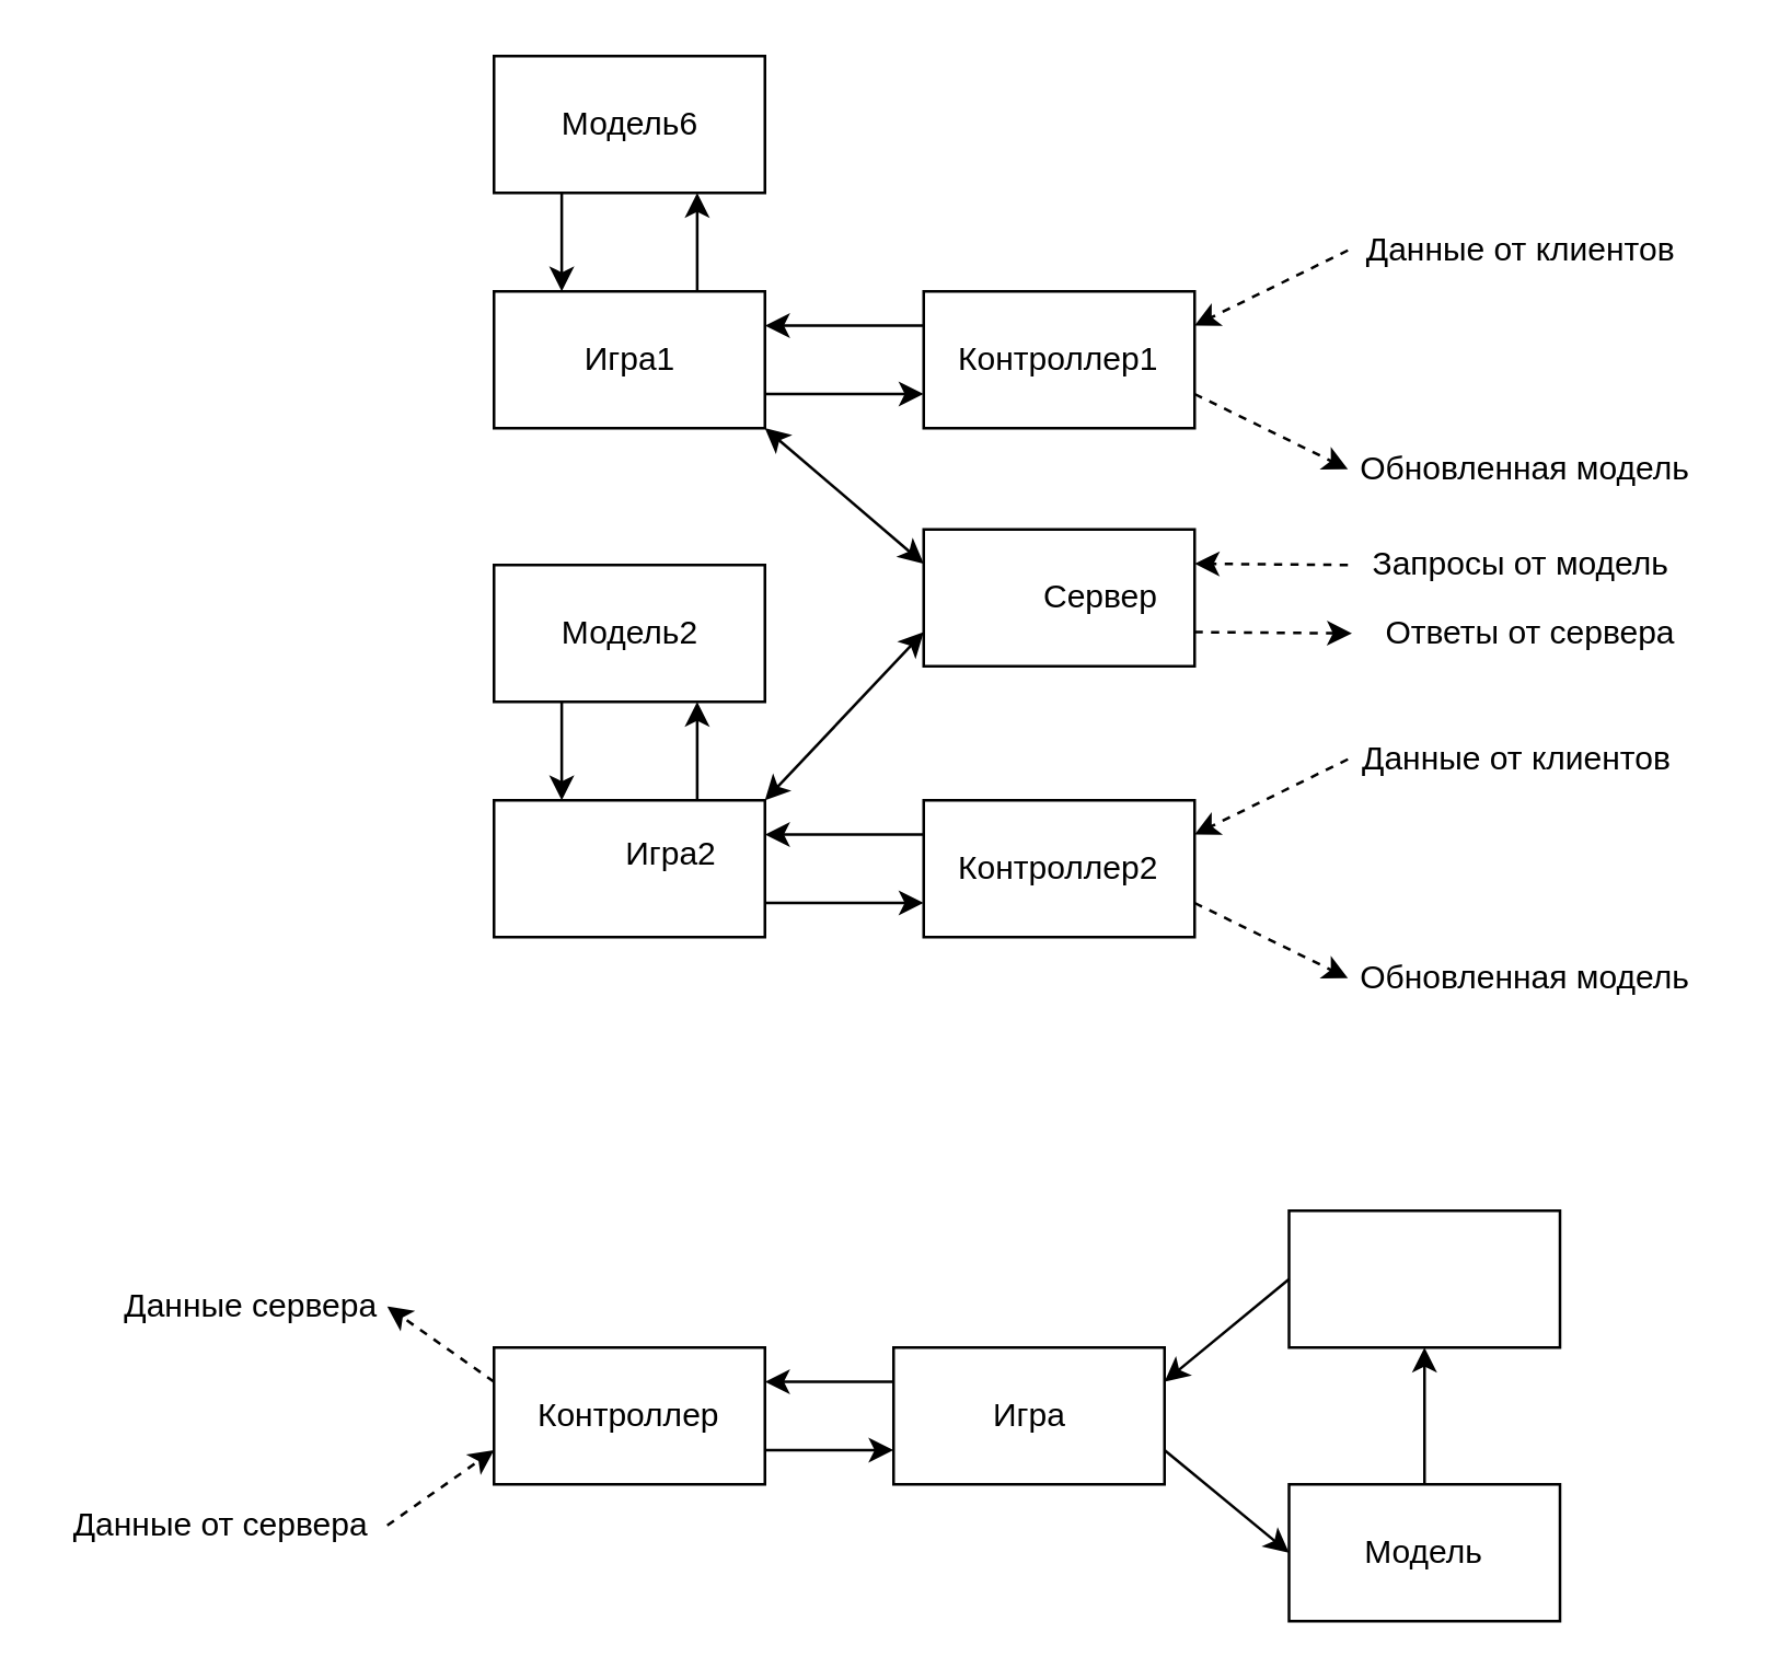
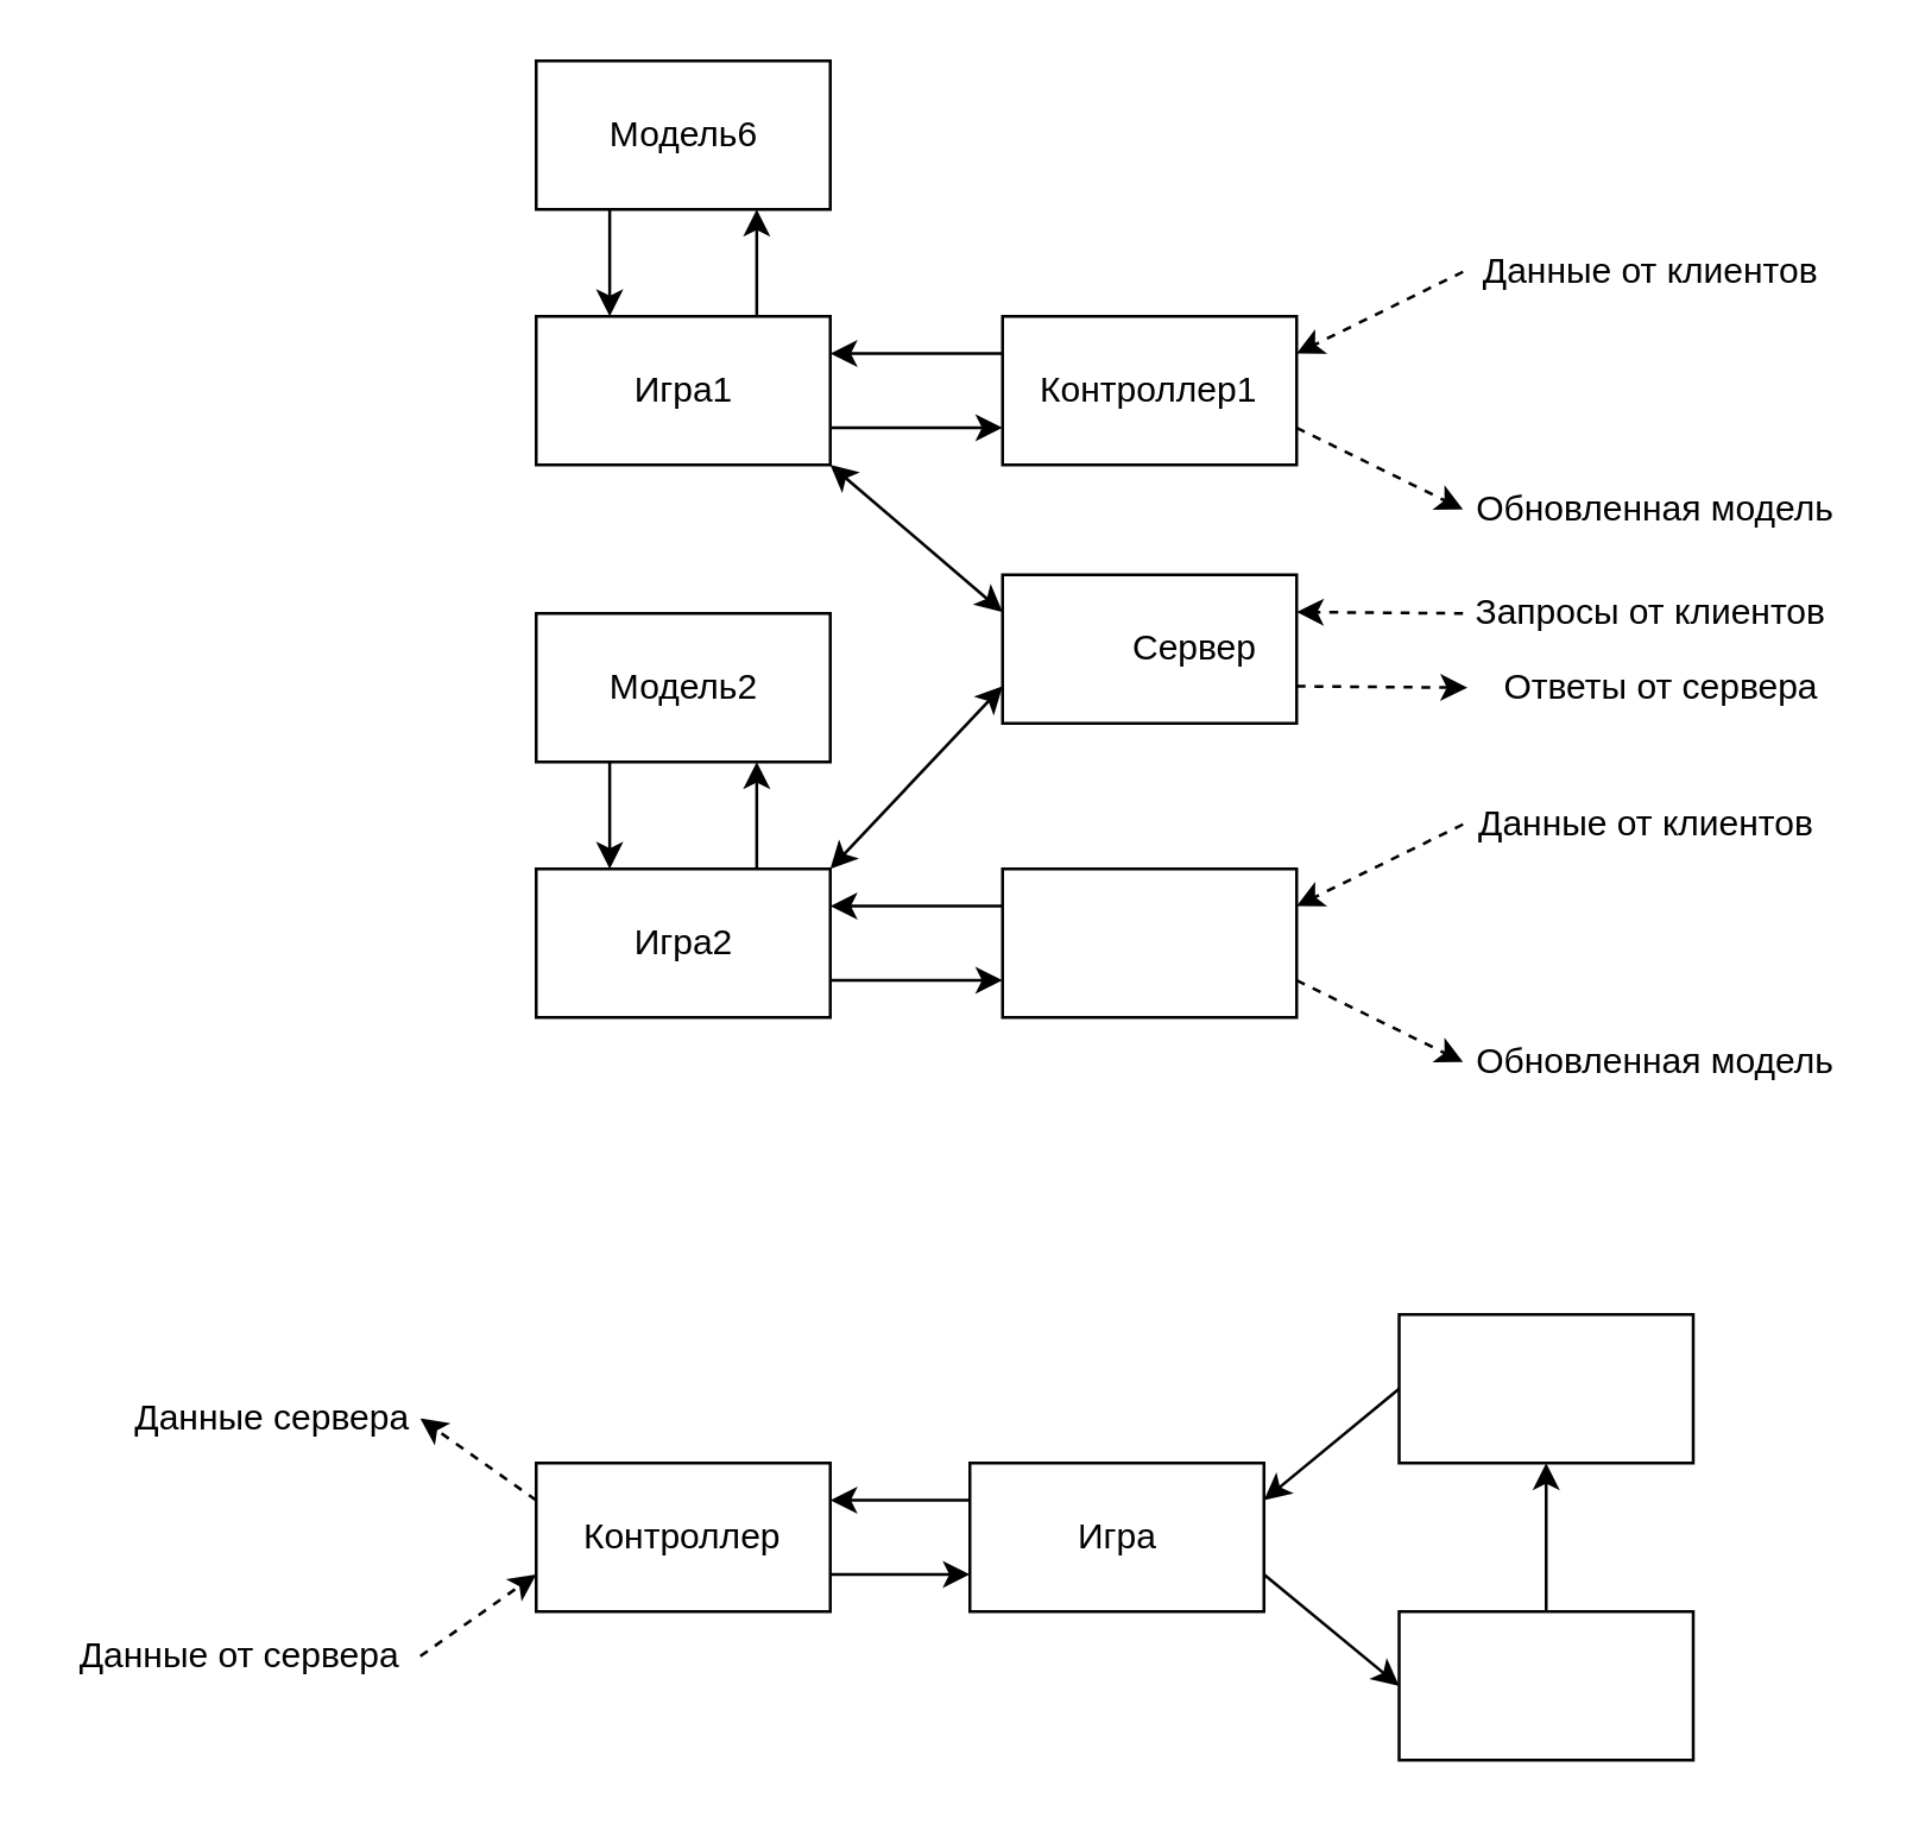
  <mxCell id="0" />
  <mxCell id="1" parent="0" />
  <mxCell id="2" value="" style="rounded=0;whiteSpace=wrap;html=1;" parent="1" vertex="1"><mxGeometry x="180" y="20" width="99" height="50" as="geometry" /></mxCell>
  <mxCell id="3" value="Модель6" style="text;html=1;strokeColor=none;fillColor=none;align=center;verticalAlign=middle;whiteSpace=wrap;rounded=0;" parent="1" vertex="1"><mxGeometry x="199.5" y="30" width="60" height="30" as="geometry" /></mxCell>
  <mxCell id="4" value="" style="rounded=0;whiteSpace=wrap;html=1;" parent="1" vertex="1"><mxGeometry x="337" y="193" width="99" height="50" as="geometry" /></mxCell>
  <mxCell id="5" value="" style="rounded=0;whiteSpace=wrap;html=1;" parent="1" vertex="1"><mxGeometry x="180" y="106" width="99" height="50" as="geometry" /></mxCell>
  <mxCell id="6" value="Сервер" style="text;html=1;strokeColor=none;fillColor=none;align=center;verticalAlign=middle;whiteSpace=wrap;rounded=0;" parent="1" vertex="1"><mxGeometry x="371.5" y="203" width="60" height="30" as="geometry" /></mxCell>
  <mxCell id="7" value="Игра1" style="text;html=1;strokeColor=none;fillColor=none;align=center;verticalAlign=middle;whiteSpace=wrap;rounded=0;" parent="1" vertex="1"><mxGeometry x="199.5" y="116" width="60" height="30" as="geometry" /></mxCell>
  <mxCell id="8" value="" style="rounded=0;whiteSpace=wrap;html=1;" parent="1" vertex="1"><mxGeometry x="337" y="106" width="99" height="50" as="geometry" /></mxCell>
  <mxCell id="9" value="Контроллер1" style="text;html=1;strokeColor=none;fillColor=none;align=center;verticalAlign=middle;whiteSpace=wrap;rounded=0;" parent="1" vertex="1"><mxGeometry x="348" y="118" width="77" height="26" as="geometry" /></mxCell>
  <mxCell id="10" value="" style="endArrow=classic;html=1;rounded=0;entryX=0;entryY=0.75;entryDx=0;entryDy=0;exitX=1;exitY=0.75;exitDx=0;exitDy=0;" parent="1" source="5" target="8" edge="1"><mxGeometry width="50" height="50" relative="1" as="geometry"><mxPoint x="295" y="319" as="sourcePoint" /><mxPoint x="345" y="269" as="targetPoint" /></mxGeometry></mxCell>
  <mxCell id="11" value="" style="endArrow=classic;html=1;rounded=0;entryX=1;entryY=0.25;entryDx=0;entryDy=0;exitX=0;exitY=0.25;exitDx=0;exitDy=0;" parent="1" source="8" target="5" edge="1"><mxGeometry width="50" height="50" relative="1" as="geometry"><mxPoint x="289" y="153.5" as="sourcePoint" /><mxPoint x="347" y="153.5" as="targetPoint" /></mxGeometry></mxCell>
  <mxCell id="12" value="" style="endArrow=classic;html=1;rounded=0;entryX=0.75;entryY=1;entryDx=0;entryDy=0;exitX=0.75;exitY=0;exitDx=0;exitDy=0;" parent="1" source="5" target="2" edge="1"><mxGeometry width="50" height="50" relative="1" as="geometry"><mxPoint x="295" y="319" as="sourcePoint" /><mxPoint x="345" y="269" as="targetPoint" /></mxGeometry></mxCell>
  <mxCell id="13" value="" style="endArrow=classic;html=1;rounded=0;exitX=0.25;exitY=1;exitDx=0;exitDy=0;entryX=0.25;entryY=0;entryDx=0;entryDy=0;" parent="1" source="2" target="5" edge="1"><mxGeometry width="50" height="50" relative="1" as="geometry"><mxPoint x="295" y="319" as="sourcePoint" /><mxPoint x="345" y="269" as="targetPoint" /></mxGeometry></mxCell>
  <mxCell id="14" value="" style="rounded=0;whiteSpace=wrap;html=1;" parent="1" vertex="1"><mxGeometry x="180" y="206" width="99" height="50" as="geometry" /></mxCell>
  <mxCell id="15" value="Модель2" style="text;html=1;strokeColor=none;fillColor=none;align=center;verticalAlign=middle;whiteSpace=wrap;rounded=0;" parent="1" vertex="1"><mxGeometry x="199.5" y="216" width="60" height="30" as="geometry" /></mxCell>
  <mxCell id="16" value="" style="rounded=0;whiteSpace=wrap;html=1;" parent="1" vertex="1"><mxGeometry x="180" y="292" width="99" height="50" as="geometry" /></mxCell>
- <mxCell id="17" value="Игра2" style="text;html=1;strokeColor=none;fillColor=none;align=center;verticalAlign=middle;whiteSpace=wrap;rounded=0;" parent="1" vertex="1"><mxGeometry x="214.5" y="297" width="60" height="30" as="geometry" /></mxCell>
+ <mxCell id="17" value="Игра2" style="text;html=1;strokeColor=none;fillColor=none;align=center;verticalAlign=middle;whiteSpace=wrap;rounded=0;" parent="1" vertex="1"><mxGeometry x="199.5" y="302" width="60" height="30" as="geometry" /></mxCell>
  <mxCell id="18" value="" style="rounded=0;whiteSpace=wrap;html=1;" parent="1" vertex="1"><mxGeometry x="337" y="292" width="99" height="50" as="geometry" /></mxCell>
- <mxCell id="19" value="Контроллер2" style="text;html=1;strokeColor=none;fillColor=none;align=center;verticalAlign=middle;whiteSpace=wrap;rounded=0;" parent="1" vertex="1"><mxGeometry x="348" y="304" width="77" height="26" as="geometry" /></mxCell>
  <mxCell id="20" value="" style="endArrow=classic;html=1;rounded=0;entryX=0;entryY=0.75;entryDx=0;entryDy=0;exitX=1;exitY=0.75;exitDx=0;exitDy=0;" parent="1" source="16" target="18" edge="1"><mxGeometry width="50" height="50" relative="1" as="geometry"><mxPoint x="295" y="505" as="sourcePoint" /><mxPoint x="345" y="455" as="targetPoint" /></mxGeometry></mxCell>
  <mxCell id="21" value="" style="endArrow=classic;html=1;rounded=0;entryX=1;entryY=0.25;entryDx=0;entryDy=0;exitX=0;exitY=0.25;exitDx=0;exitDy=0;" parent="1" source="18" target="16" edge="1"><mxGeometry width="50" height="50" relative="1" as="geometry"><mxPoint x="289" y="339.5" as="sourcePoint" /><mxPoint x="347" y="339.5" as="targetPoint" /></mxGeometry></mxCell>
  <mxCell id="22" value="" style="endArrow=classic;html=1;rounded=0;entryX=0.75;entryY=1;entryDx=0;entryDy=0;exitX=0.75;exitY=0;exitDx=0;exitDy=0;" parent="1" source="16" target="14" edge="1"><mxGeometry width="50" height="50" relative="1" as="geometry"><mxPoint x="295" y="505" as="sourcePoint" /><mxPoint x="345" y="455" as="targetPoint" /></mxGeometry></mxCell>
  <mxCell id="23" value="" style="endArrow=classic;html=1;rounded=0;exitX=0.25;exitY=1;exitDx=0;exitDy=0;entryX=0.25;entryY=0;entryDx=0;entryDy=0;" parent="1" source="14" target="16" edge="1"><mxGeometry width="50" height="50" relative="1" as="geometry"><mxPoint x="295" y="505" as="sourcePoint" /><mxPoint x="345" y="455" as="targetPoint" /></mxGeometry></mxCell>
  <mxCell id="24" value="" style="endArrow=classic;startArrow=classic;html=1;rounded=0;entryX=1;entryY=1;entryDx=0;entryDy=0;exitX=0;exitY=0.25;exitDx=0;exitDy=0;" parent="1" source="4" target="5" edge="1"><mxGeometry width="50" height="50" relative="1" as="geometry"><mxPoint x="295" y="319" as="sourcePoint" /><mxPoint x="345" y="269" as="targetPoint" /></mxGeometry></mxCell>
  <mxCell id="25" value="" style="endArrow=classic;startArrow=classic;html=1;rounded=0;entryX=1;entryY=0;entryDx=0;entryDy=0;exitX=0;exitY=0.75;exitDx=0;exitDy=0;" parent="1" source="4" target="16" edge="1"><mxGeometry width="50" height="50" relative="1" as="geometry"><mxPoint x="126" y="178.5" as="sourcePoint" /><mxPoint x="190" y="141" as="targetPoint" /></mxGeometry></mxCell>
  <mxCell id="26" value="Данные от клиентов" style="text;html=1;strokeColor=none;fillColor=none;align=center;verticalAlign=middle;whiteSpace=wrap;rounded=0;dashed=1;" parent="1" vertex="1"><mxGeometry x="492" y="76" width="127" height="30" as="geometry" /></mxCell>
  <mxCell id="27" value="" style="endArrow=classic;html=1;rounded=0;exitX=1;exitY=0.75;exitDx=0;exitDy=0;dashed=1;entryX=0;entryY=0.5;entryDx=0;entryDy=0;" parent="1" source="8" target="32" edge="1"><mxGeometry width="50" height="50" relative="1" as="geometry"><mxPoint x="295" y="319" as="sourcePoint" /><mxPoint x="491" y="174" as="targetPoint" /></mxGeometry></mxCell>
  <mxCell id="28" value="" style="endArrow=classic;html=1;rounded=0;entryX=1;entryY=0.25;entryDx=0;entryDy=0;exitX=0;exitY=0.5;exitDx=0;exitDy=0;dashed=1;" parent="1" source="26" target="8" edge="1"><mxGeometry width="50" height="50" relative="1" as="geometry"><mxPoint x="446" y="153.5" as="sourcePoint" /><mxPoint x="506" y="148.5" as="targetPoint" /></mxGeometry></mxCell>
  <mxCell id="29" value="" style="endArrow=classic;html=1;rounded=0;entryX=1;entryY=0.25;entryDx=0;entryDy=0;exitX=0;exitY=0.5;exitDx=0;exitDy=0;dashed=1;" parent="1" source="31" target="18" edge="1"><mxGeometry width="50" height="50" relative="1" as="geometry"><mxPoint x="496" y="309.5" as="sourcePoint" /><mxPoint x="446" y="128.5" as="targetPoint" /></mxGeometry></mxCell>
  <mxCell id="30" value="" style="endArrow=classic;html=1;rounded=0;exitX=1;exitY=0.75;exitDx=0;exitDy=0;dashed=1;entryX=0;entryY=0.5;entryDx=0;entryDy=0;" parent="1" source="18" target="33" edge="1"><mxGeometry width="50" height="50" relative="1" as="geometry"><mxPoint x="506" y="319.5" as="sourcePoint" /><mxPoint x="488" y="357" as="targetPoint" /></mxGeometry></mxCell>
  <mxCell id="31" value="Данные от клиентов" style="text;html=1;strokeColor=none;fillColor=none;align=center;verticalAlign=middle;whiteSpace=wrap;rounded=0;dashed=1;" parent="1" vertex="1"><mxGeometry x="492" y="262" width="124" height="30" as="geometry" /></mxCell>
  <mxCell id="32" value="Обновленная модель" style="text;html=1;strokeColor=none;fillColor=none;align=center;verticalAlign=middle;whiteSpace=wrap;rounded=0;dashed=1;" parent="1" vertex="1"><mxGeometry x="492" y="156" width="130" height="30" as="geometry" /></mxCell>
  <mxCell id="33" value="Обновленная модель" style="text;html=1;strokeColor=none;fillColor=none;align=center;verticalAlign=middle;whiteSpace=wrap;rounded=0;dashed=1;" parent="1" vertex="1"><mxGeometry x="492" y="342" width="130" height="30" as="geometry" /></mxCell>
  <mxCell id="34" value="" style="rounded=0;whiteSpace=wrap;html=1;" parent="1" vertex="1"><mxGeometry x="180" y="492" width="99" height="50" as="geometry" /></mxCell>
  <mxCell id="35" value="" style="rounded=0;whiteSpace=wrap;html=1;" parent="1" vertex="1"><mxGeometry x="470.5" y="442" width="99" height="50" as="geometry" /></mxCell>
  <mxCell id="36" value="" style="rounded=0;whiteSpace=wrap;html=1;" parent="1" vertex="1"><mxGeometry x="470.5" y="542" width="99" height="50" as="geometry" /></mxCell>
- <mxCell id="37" value="Модель" style="text;html=1;strokeColor=none;fillColor=none;align=center;verticalAlign=middle;whiteSpace=wrap;rounded=0;dashed=1;" parent="1" vertex="1"><mxGeometry x="490" y="552" width="60" height="30" as="geometry" /></mxCell>
  <mxCell id="38" value="Контроллер" style="text;html=1;strokeColor=none;fillColor=none;align=center;verticalAlign=middle;whiteSpace=wrap;rounded=0;dashed=1;" parent="1" vertex="1"><mxGeometry x="190" y="502" width="79" height="30" as="geometry" /></mxCell>
  <mxCell id="39" value="Данные от сервера" style="text;html=1;strokeColor=none;fillColor=none;align=center;verticalAlign=middle;whiteSpace=wrap;rounded=0;dashed=1;" parent="1" vertex="1"><mxGeometry x="20" y="542" width="121" height="30" as="geometry" /></mxCell>
  <mxCell id="40" value="Данные сервера" style="text;html=1;strokeColor=none;fillColor=none;align=center;verticalAlign=middle;whiteSpace=wrap;rounded=0;dashed=1;" parent="1" vertex="1"><mxGeometry x="42" y="462" width="99" height="30" as="geometry" /></mxCell>
  <mxCell id="41" value="" style="endArrow=classic;html=1;rounded=0;dashed=1;entryX=1;entryY=0.5;entryDx=0;entryDy=0;exitX=0;exitY=0.25;exitDx=0;exitDy=0;" parent="1" source="34" target="40" edge="1"><mxGeometry width="50" height="50" relative="1" as="geometry"><mxPoint x="295" y="499" as="sourcePoint" /><mxPoint x="345" y="449" as="targetPoint" /></mxGeometry></mxCell>
  <mxCell id="42" value="" style="endArrow=classic;html=1;rounded=0;dashed=1;exitX=1;exitY=0.5;exitDx=0;exitDy=0;entryX=0;entryY=0.75;entryDx=0;entryDy=0;" parent="1" source="39" target="34" edge="1"><mxGeometry width="50" height="50" relative="1" as="geometry"><mxPoint x="190" y="514.5" as="sourcePoint" /><mxPoint x="203" y="627" as="targetPoint" /></mxGeometry></mxCell>
  <mxCell id="43" value="" style="rounded=0;whiteSpace=wrap;html=1;" parent="1" vertex="1"><mxGeometry x="326" y="492" width="99" height="50" as="geometry" /></mxCell>
  <mxCell id="44" value="Игра" style="text;html=1;strokeColor=none;fillColor=none;align=center;verticalAlign=middle;whiteSpace=wrap;rounded=0;dashed=1;" parent="1" vertex="1"><mxGeometry x="345.5" y="502" width="60" height="30" as="geometry" /></mxCell>
  <mxCell id="45" value="" style="endArrow=classic;html=1;rounded=0;entryX=0;entryY=0.75;entryDx=0;entryDy=0;exitX=1;exitY=0.75;exitDx=0;exitDy=0;" parent="1" source="34" target="43" edge="1"><mxGeometry width="50" height="50" relative="1" as="geometry"><mxPoint x="295" y="529" as="sourcePoint" /><mxPoint x="345" y="479" as="targetPoint" /></mxGeometry></mxCell>
  <mxCell id="46" value="" style="endArrow=classic;html=1;rounded=0;entryX=1;entryY=0.25;entryDx=0;entryDy=0;exitX=0;exitY=0.25;exitDx=0;exitDy=0;" parent="1" source="43" target="34" edge="1"><mxGeometry width="50" height="50" relative="1" as="geometry"><mxPoint x="289" y="539.5" as="sourcePoint" /><mxPoint x="336" y="539.5" as="targetPoint" /></mxGeometry></mxCell>
  <mxCell id="47" value="" style="endArrow=classic;html=1;rounded=0;entryX=0;entryY=0.5;entryDx=0;entryDy=0;exitX=1;exitY=0.75;exitDx=0;exitDy=0;" parent="1" source="43" target="36" edge="1"><mxGeometry width="50" height="50" relative="1" as="geometry"><mxPoint x="295" y="529" as="sourcePoint" /><mxPoint x="345" y="479" as="targetPoint" /></mxGeometry></mxCell>
  <mxCell id="48" value="" style="endArrow=classic;html=1;rounded=0;entryX=1;entryY=0.25;entryDx=0;entryDy=0;exitX=0;exitY=0.5;exitDx=0;exitDy=0;" parent="1" source="35" target="43" edge="1"><mxGeometry width="50" height="50" relative="1" as="geometry"><mxPoint x="451" y="453" as="sourcePoint" /><mxPoint x="480.5" y="577" as="targetPoint" /></mxGeometry></mxCell>
  <mxCell id="49" value="" style="endArrow=classic;html=1;rounded=0;entryX=0.5;entryY=1;entryDx=0;entryDy=0;exitX=0.5;exitY=0;exitDx=0;exitDy=0;" parent="1" source="36" target="35" edge="1"><mxGeometry width="50" height="50" relative="1" as="geometry"><mxPoint x="295" y="529" as="sourcePoint" /><mxPoint x="345" y="479" as="targetPoint" /></mxGeometry></mxCell>
- <mxCell id="50" value="Запросы от модель" style="text;html=1;strokeColor=none;fillColor=none;align=center;verticalAlign=middle;whiteSpace=wrap;rounded=0;dashed=1;" vertex="1" parent="1"><mxGeometry x="492" y="191" width="127" height="30" as="geometry" /></mxCell>
+ <mxCell id="50" value="Запросы от клиентов" style="text;html=1;strokeColor=none;fillColor=none;align=center;verticalAlign=middle;whiteSpace=wrap;rounded=0;dashed=1;" vertex="1" parent="1"><mxGeometry x="492" y="191" width="127" height="30" as="geometry" /></mxCell>
  <mxCell id="51" value="" style="endArrow=classic;html=1;rounded=0;exitX=1;exitY=0.75;exitDx=0;exitDy=0;dashed=1;entryX=0;entryY=0.5;entryDx=0;entryDy=0;" edge="1" parent="1" target="53" source="4"><mxGeometry width="50" height="50" relative="1" as="geometry"><mxPoint x="580" y="233.5" as="sourcePoint" /><mxPoint x="635" y="264" as="targetPoint" /></mxGeometry></mxCell>
  <mxCell id="52" value="" style="endArrow=classic;html=1;rounded=0;entryX=1;entryY=0.25;entryDx=0;entryDy=0;exitX=0;exitY=0.5;exitDx=0;exitDy=0;dashed=1;" edge="1" parent="1" source="50" target="4"><mxGeometry width="50" height="50" relative="1" as="geometry"><mxPoint x="590" y="243.5" as="sourcePoint" /><mxPoint x="580" y="208.5" as="targetPoint" /></mxGeometry></mxCell>
  <mxCell id="53" value="Ответы от сервера" style="text;html=1;strokeColor=none;fillColor=none;align=center;verticalAlign=middle;whiteSpace=wrap;rounded=0;dashed=1;" vertex="1" parent="1"><mxGeometry x="493.5" y="216" width="130" height="30" as="geometry" /></mxCell>
